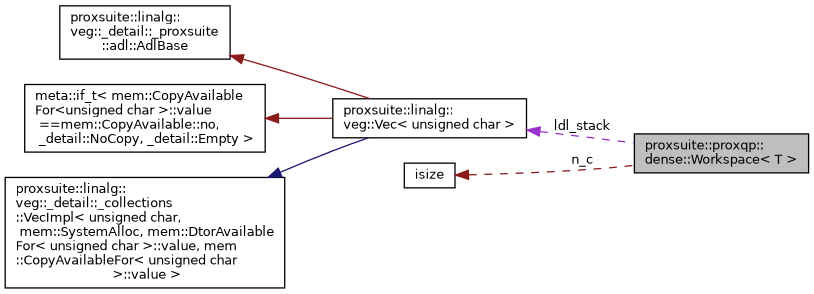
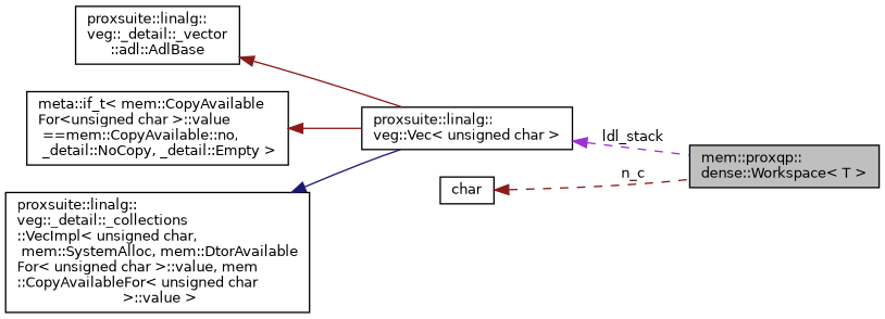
  digraph {
    rankdir=LR
    node [color=black fontname=Helvetica fontsize=10 shape=record]
    edge [color=firebrick4 dir=back fontname=Helvetica fontsize=10 labelfontname=Helvetica labelfontsize=10 style=solid]
-   n1 [fillcolor=grey75 fontcolor=black height=0.2 label="proxsuite::proxqp::\ldense::Workspace\< T \>" style=filled width=0.4]
+   n1 [fillcolor=grey75 fontcolor=black height=0.2 label="mem::proxqp::\ldense::Workspace\< T \>" style=filled width=0.4]
    n2 [height=0.2 label="proxsuite::linalg::\lveg::Vec\< unsigned char \>" width=0.4]
-   n3 [height=0.2 label="proxsuite::linalg::\lveg::_detail::_proxsuite\l::adl::AdlBase" width=0.4]
+   n3 [height=0.2 label="proxsuite::linalg::\lveg::_detail::_vector\l::adl::AdlBase" width=0.4]
    n4 [height=0.2 label="meta::if_t\< mem::CopyAvailable\lFor\<unsigned char \>::value\l ==mem::CopyAvailable::no,\l _detail::NoCopy, _detail::Empty \>" width=0.4]
    n5 [height=0.2 label="proxsuite::linalg::\lveg::_detail::_collections\l::VecImpl\< unsigned char,\l mem::SystemAlloc, mem::DtorAvailable\lFor\< unsigned char \>::value, mem\l::CopyAvailableFor\< unsigned char\l \>::value \>" width=0.4]
-   n6 [height=0.2 label=isize width=0.4]
+   n6 [height=0.2 label=char width=0.4]
    n2 -> n1 [color=darkorchid3 label=" ldl_stack" style=dashed]
    n3 -> n2
    n4 -> n2
    n5 -> n2 [color=midnightblue]
    n6 -> n1 [label=" n_c" style=dashed]
  }
